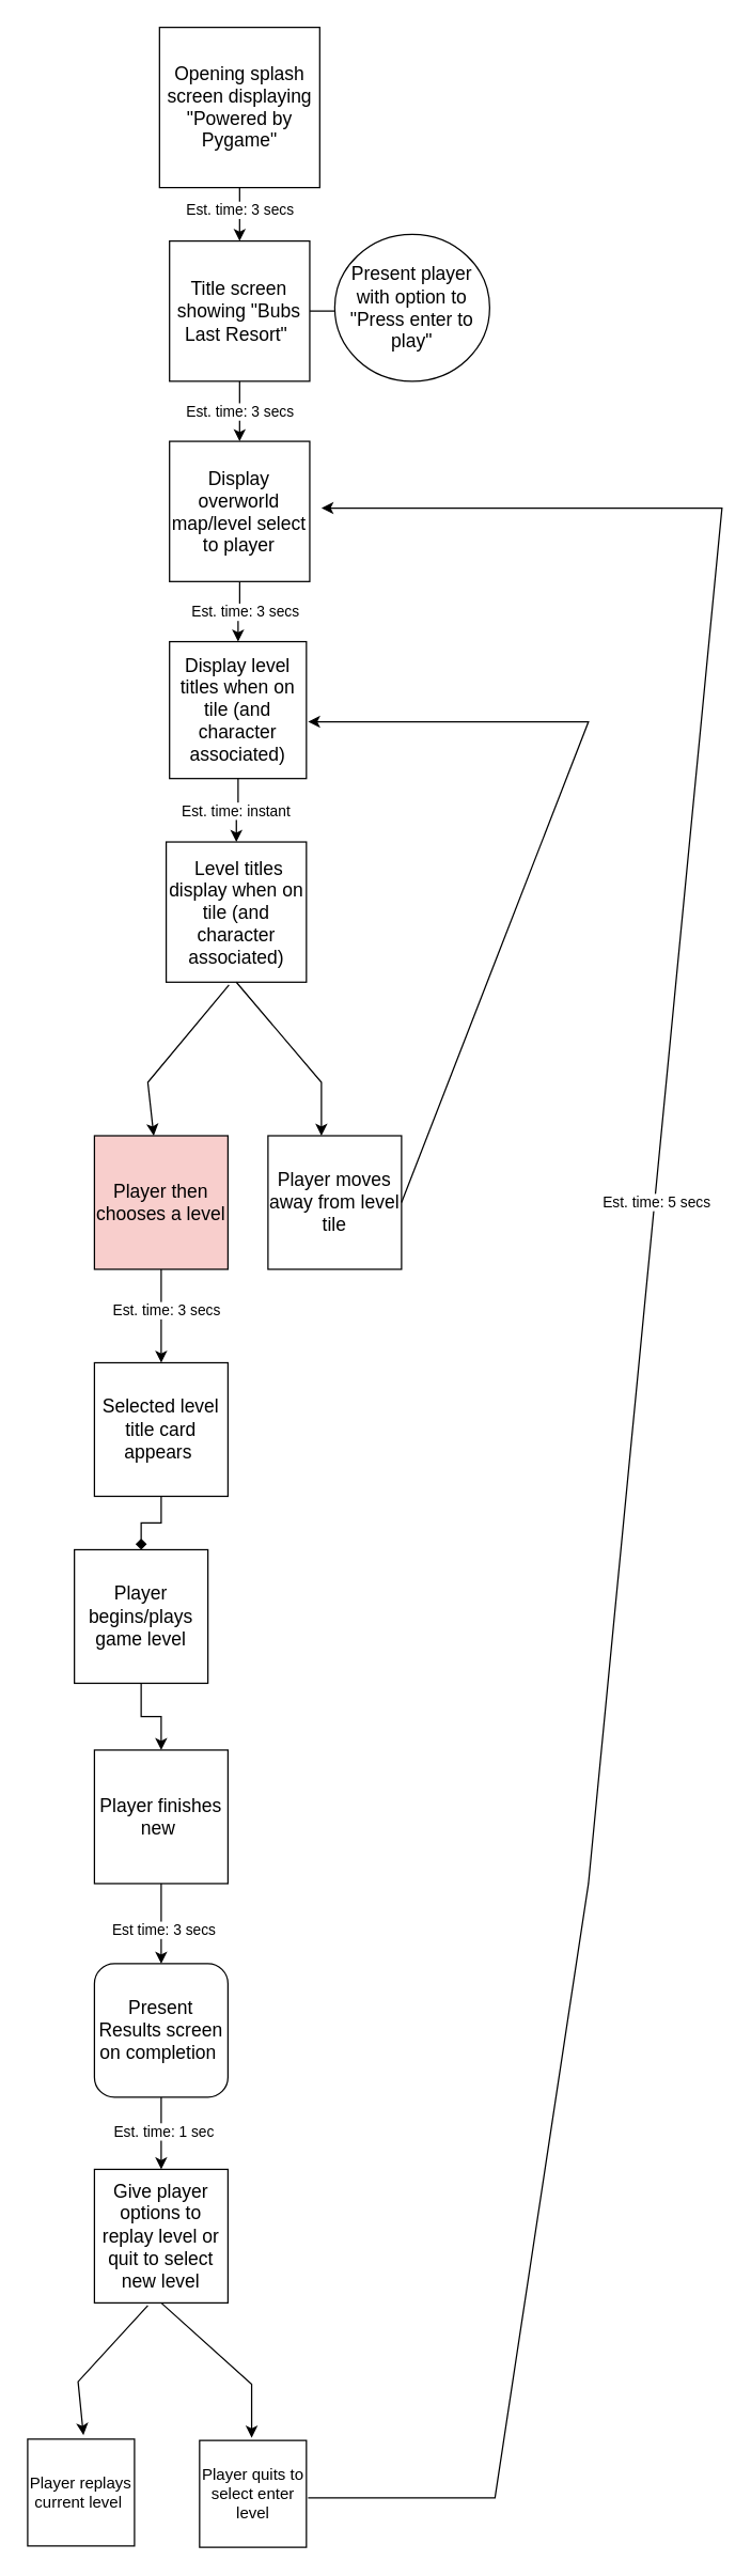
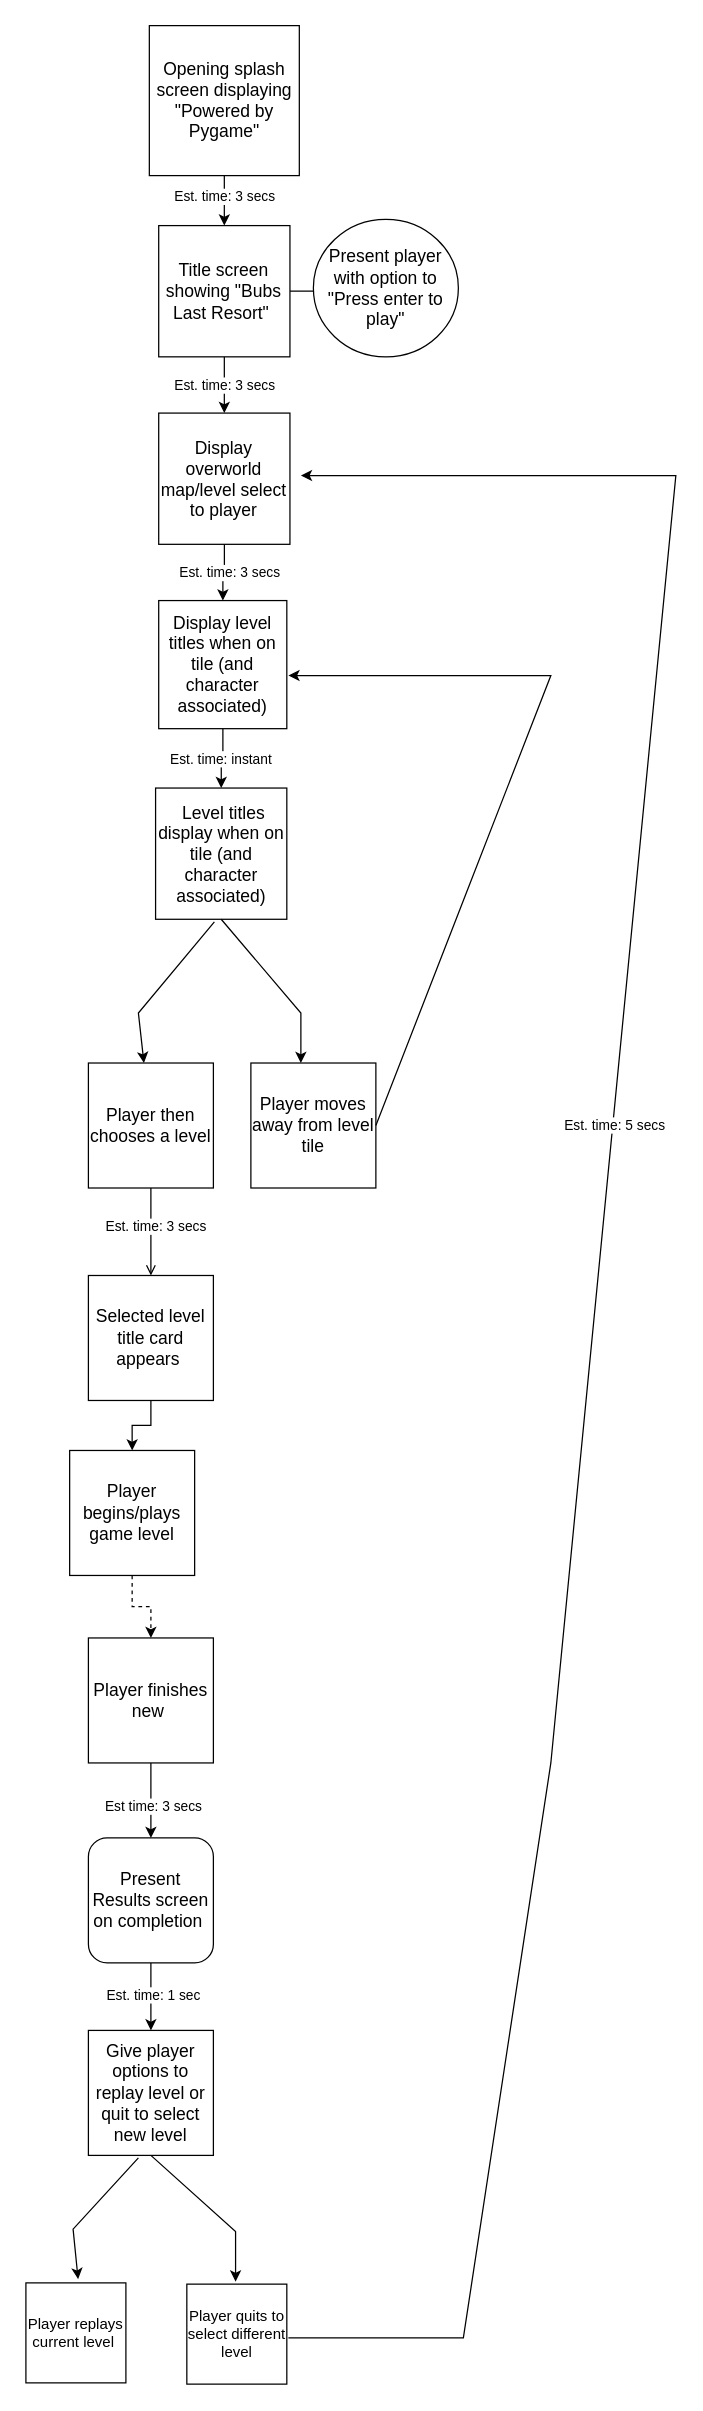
  <mxCell id="0" />
  <mxCell id="1" parent="0" />
  <mxCell id="2" value="" style="edgeStyle=orthogonalEdgeStyle;rounded=0;orthogonalLoop=1;jettySize=auto;html=1;" edge="1" parent="1" source="4" target="7"><mxGeometry relative="1" as="geometry" /></mxCell>
  <mxCell id="3" value="Est. time: 3 secs" style="edgeLabel;html=1;align=center;verticalAlign=middle;resizable=0;points=[];" vertex="1" connectable="0" parent="2"><mxGeometry x="-0.2" relative="1" as="geometry"><mxPoint as="offset" /></mxGeometry></mxCell>
  <mxCell id="4" value="&lt;font style=&quot;font-size: 14px;&quot;&gt;Opening splash screen displaying &quot;Powered by Pygame&quot;&lt;/font&gt;" style="whiteSpace=wrap;html=1;aspect=fixed;" vertex="1" parent="1"><mxGeometry x="118.75" y="20" width="120" height="120" as="geometry" /></mxCell>
  <mxCell id="5" value="" style="edgeStyle=orthogonalEdgeStyle;rounded=0;orthogonalLoop=1;jettySize=auto;html=1;" edge="1" parent="1" source="7" target="8"><mxGeometry relative="1" as="geometry" /></mxCell>
  <mxCell id="6" value="Est. time: 3 secs" style="edgeStyle=orthogonalEdgeStyle;rounded=0;orthogonalLoop=1;jettySize=auto;html=1;" edge="1" parent="1" source="7" target="11"><mxGeometry relative="1" as="geometry" /></mxCell>
  <mxCell id="7" value="&lt;font style=&quot;font-size: 14px;&quot;&gt;Title screen showing &quot;Bubs Last Resort&quot;&amp;nbsp;&lt;/font&gt;" style="whiteSpace=wrap;html=1;aspect=fixed;" vertex="1" parent="1"><mxGeometry x="126.25" y="180" width="105" height="105" as="geometry" /></mxCell>
  <mxCell id="8" value="&lt;font style=&quot;font-size: 14px;&quot;&gt;Present player with option to &quot;Press enter to play&quot;&lt;/font&gt;" style="ellipse;whiteSpace=wrap;html=1;" vertex="1" parent="1"><mxGeometry x="250" y="175" width="116" height="110" as="geometry" /></mxCell>
  <mxCell id="9" value="" style="edgeStyle=orthogonalEdgeStyle;rounded=0;orthogonalLoop=1;jettySize=auto;html=1;" edge="1" parent="1" source="11" target="14"><mxGeometry relative="1" as="geometry" /></mxCell>
  <mxCell id="10" value="Est. time: 3 secs" style="edgeLabel;html=1;align=center;verticalAlign=middle;resizable=0;points=[];" vertex="1" connectable="0" parent="9"><mxGeometry x="-0.033" y="4" relative="1" as="geometry"><mxPoint as="offset" /></mxGeometry></mxCell>
  <mxCell id="11" value="&lt;font style=&quot;font-size: 14px;&quot;&gt;Display overworld map/level select to player&lt;/font&gt;" style="whiteSpace=wrap;html=1;aspect=fixed;" vertex="1" parent="1"><mxGeometry x="126.25" y="330" width="105" height="105" as="geometry" /></mxCell>
  <mxCell id="12" value="" style="edgeStyle=orthogonalEdgeStyle;rounded=0;orthogonalLoop=1;jettySize=auto;html=1;" edge="1" parent="1" source="14" target="15"><mxGeometry relative="1" as="geometry" /></mxCell>
  <mxCell id="13" value="Est. time: instant" style="edgeLabel;html=1;align=center;verticalAlign=middle;resizable=0;points=[];" vertex="1" connectable="0" parent="12"><mxGeometry x="0.025" y="-1" relative="1" as="geometry"><mxPoint as="offset" /></mxGeometry></mxCell>
  <mxCell id="14" value="&lt;font style=&quot;font-size: 14px;&quot;&gt;Display level titles when on tile (and character associated)&lt;/font&gt;" style="whiteSpace=wrap;html=1;aspect=fixed;" vertex="1" parent="1"><mxGeometry x="126.25" y="480" width="102.5" height="102.5" as="geometry" /></mxCell>
  <mxCell id="15" value="&lt;font style=&quot;font-size: 14px;&quot;&gt;&amp;nbsp;Level titles display when on tile (and character associated)&lt;/font&gt;" style="whiteSpace=wrap;html=1;aspect=fixed;" vertex="1" parent="1"><mxGeometry x="123.75" y="630" width="105" height="105" as="geometry" /></mxCell>
  <mxCell id="16" value="" style="endArrow=classic;html=1;rounded=0;exitX=0.448;exitY=1.019;exitDx=0;exitDy=0;exitPerimeter=0;" edge="1" parent="1" source="15" target="20"><mxGeometry width="50" height="50" relative="1" as="geometry"><mxPoint x="180" y="780" as="sourcePoint" /><mxPoint x="110" y="850" as="targetPoint" /><Array as="points"><mxPoint x="110" y="810" /></Array></mxGeometry></mxCell>
  <mxCell id="17" value="" style="endArrow=classic;html=1;rounded=0;exitX=0.5;exitY=1;exitDx=0;exitDy=0;" edge="1" parent="1" source="15"><mxGeometry width="50" height="50" relative="1" as="geometry"><mxPoint x="180" y="770" as="sourcePoint" /><mxPoint x="240" y="850" as="targetPoint" /><Array as="points"><mxPoint x="240" y="810" /></Array></mxGeometry></mxCell>
- <mxCell id="18" value="" style="edgeStyle=orthogonalEdgeStyle;rounded=0;orthogonalLoop=1;jettySize=auto;html=1;" edge="1" parent="1" source="20" target="24"><mxGeometry relative="1" as="geometry" /></mxCell>
+ <mxCell id="18" value="" style="edgeStyle=orthogonalEdgeStyle;rounded=0;orthogonalLoop=1;jettySize=auto;html=1;endArrow=open;" edge="1" parent="1" source="20" target="24"><mxGeometry relative="1" as="geometry" /></mxCell>
  <mxCell id="19" value="Est. time: 3 secs" style="edgeLabel;html=1;align=center;verticalAlign=middle;resizable=0;points=[];" vertex="1" connectable="0" parent="18"><mxGeometry x="-0.15" y="3" relative="1" as="geometry"><mxPoint as="offset" /></mxGeometry></mxCell>
- <mxCell id="20" value="&lt;font style=&quot;font-size: 14px;&quot;&gt;Player then chooses a level&lt;/font&gt;" style="whiteSpace=wrap;html=1;aspect=fixed;fillColor=#f8cecc;" vertex="1" parent="1"><mxGeometry x="70" y="850" width="100" height="100" as="geometry" /></mxCell>
+ <mxCell id="20" value="&lt;font style=&quot;font-size: 14px;&quot;&gt;Player then chooses a level&lt;/font&gt;" style="whiteSpace=wrap;html=1;aspect=fixed;" vertex="1" parent="1"><mxGeometry x="70" y="850" width="100" height="100" as="geometry" /></mxCell>
  <mxCell id="21" value="&lt;font style=&quot;font-size: 14px;&quot;&gt;Player moves away from level tile&lt;/font&gt;" style="whiteSpace=wrap;html=1;aspect=fixed;" vertex="1" parent="1"><mxGeometry x="200" y="850" width="100" height="100" as="geometry" /></mxCell>
  <mxCell id="22" value="" style="endArrow=classic;html=1;rounded=0;exitX=1;exitY=0.5;exitDx=0;exitDy=0;" edge="1" parent="1" source="21"><mxGeometry width="50" height="50" relative="1" as="geometry"><mxPoint x="290" y="900" as="sourcePoint" /><mxPoint x="230" y="540" as="targetPoint" /><Array as="points"><mxPoint x="370" y="720" /><mxPoint x="440" y="540" /></Array></mxGeometry></mxCell>
- <mxCell id="23" value="" style="edgeStyle=orthogonalEdgeStyle;rounded=0;orthogonalLoop=1;jettySize=auto;html=1;endArrow=diamond;" edge="1" parent="1" source="24" target="26"><mxGeometry relative="1" as="geometry" /></mxCell>
+ <mxCell id="23" value="" style="edgeStyle=orthogonalEdgeStyle;rounded=0;orthogonalLoop=1;jettySize=auto;html=1;" edge="1" parent="1" source="24" target="26"><mxGeometry relative="1" as="geometry" /></mxCell>
  <mxCell id="24" value="&lt;span style=&quot;font-size: 14px;&quot;&gt;Selected level title card appears&amp;nbsp;&lt;/span&gt;" style="whiteSpace=wrap;html=1;aspect=fixed;" vertex="1" parent="1"><mxGeometry x="70" y="1020" width="100" height="100" as="geometry" /></mxCell>
- <mxCell id="25" value="" style="edgeStyle=orthogonalEdgeStyle;rounded=0;orthogonalLoop=1;jettySize=auto;html=1;" edge="1" parent="1" source="26" target="29"><mxGeometry relative="1" as="geometry" /></mxCell>
+ <mxCell id="25" value="" style="edgeStyle=orthogonalEdgeStyle;rounded=0;orthogonalLoop=1;jettySize=auto;html=1;dashed=1;" edge="1" parent="1" source="26" target="29"><mxGeometry relative="1" as="geometry" /></mxCell>
  <mxCell id="26" value="&lt;span style=&quot;font-size: 14px;&quot;&gt;Player begins/plays game level&lt;/span&gt;" style="whiteSpace=wrap;html=1;aspect=fixed;" vertex="1" parent="1"><mxGeometry x="55" y="1160" width="100" height="100" as="geometry" /></mxCell>
  <mxCell id="27" value="" style="edgeStyle=orthogonalEdgeStyle;rounded=0;orthogonalLoop=1;jettySize=auto;html=1;" edge="1" parent="1" source="29" target="32"><mxGeometry relative="1" as="geometry" /></mxCell>
  <mxCell id="28" value="Est time: 3 secs" style="edgeLabel;html=1;align=center;verticalAlign=middle;resizable=0;points=[];" vertex="1" connectable="0" parent="27"><mxGeometry x="0.125" y="1" relative="1" as="geometry"><mxPoint as="offset" /></mxGeometry></mxCell>
  <mxCell id="29" value="&lt;span style=&quot;font-size: 14px;&quot;&gt;Player finishes new&amp;nbsp;&lt;/span&gt;" style="whiteSpace=wrap;html=1;aspect=fixed;" vertex="1" parent="1"><mxGeometry x="70" y="1310" width="100" height="100" as="geometry" /></mxCell>
  <mxCell id="30" value="" style="edgeStyle=orthogonalEdgeStyle;rounded=0;orthogonalLoop=1;jettySize=auto;html=1;" edge="1" parent="1" source="32" target="33"><mxGeometry relative="1" as="geometry" /></mxCell>
  <mxCell id="31" value="Est. time: 1 sec" style="edgeLabel;html=1;align=center;verticalAlign=middle;resizable=0;points=[];" vertex="1" connectable="0" parent="30"><mxGeometry x="-0.074" y="1" relative="1" as="geometry"><mxPoint as="offset" /></mxGeometry></mxCell>
  <mxCell id="32" value="&lt;span style=&quot;font-size: 14px;&quot;&gt;Present Results screen on completion&amp;nbsp;&lt;/span&gt;" style="whiteSpace=wrap;html=1;aspect=fixed;rounded=1;" vertex="1" parent="1"><mxGeometry x="70" y="1470" width="100" height="100" as="geometry" /></mxCell>
  <mxCell id="33" value="&lt;span style=&quot;font-size: 14px;&quot;&gt;Give player options to replay level or quit to select new&amp;nbsp;level&lt;/span&gt;" style="whiteSpace=wrap;html=1;aspect=fixed;" vertex="1" parent="1"><mxGeometry x="70" y="1624" width="100" height="100" as="geometry" /></mxCell>
  <mxCell id="34" value="" style="endArrow=classic;html=1;rounded=0;exitX=0.5;exitY=1;exitDx=0;exitDy=0;" edge="1" parent="1" source="33"><mxGeometry width="50" height="50" relative="1" as="geometry"><mxPoint x="123.75" y="1710" as="sourcePoint" /><mxPoint x="187.75" y="1825" as="targetPoint" /><Array as="points"><mxPoint x="187.75" y="1785" /></Array></mxGeometry></mxCell>
  <mxCell id="35" value="" style="endArrow=classic;html=1;rounded=0;exitX=0.4;exitY=1.02;exitDx=0;exitDy=0;exitPerimeter=0;" edge="1" parent="1" source="33"><mxGeometry width="50" height="50" relative="1" as="geometry"><mxPoint x="110" y="1730" as="sourcePoint" /><mxPoint x="61.75" y="1823" as="targetPoint" /><Array as="points"><mxPoint x="57.75" y="1783" /></Array></mxGeometry></mxCell>
  <mxCell id="36" value="Player replays current level&amp;nbsp;" style="whiteSpace=wrap;html=1;aspect=fixed;" vertex="1" parent="1"><mxGeometry x="20" y="1826" width="80" height="80" as="geometry" /></mxCell>
- <mxCell id="37" value="Player quits to select enter level" style="whiteSpace=wrap;html=1;aspect=fixed;" vertex="1" parent="1"><mxGeometry x="148.75" y="1827" width="80" height="80" as="geometry" /></mxCell>
+ <mxCell id="37" value="Player quits to select different level" style="whiteSpace=wrap;html=1;aspect=fixed;" vertex="1" parent="1"><mxGeometry x="148.75" y="1827" width="80" height="80" as="geometry" /></mxCell>
  <mxCell id="38" value="" style="endArrow=classic;html=1;rounded=0;" edge="1" parent="1"><mxGeometry width="50" height="50" relative="1" as="geometry"><mxPoint x="230" y="1870" as="sourcePoint" /><mxPoint x="240" y="380" as="targetPoint" /><Array as="points"><mxPoint x="370" y="1870" /><mxPoint x="440" y="1410" /><mxPoint x="540" y="380" /></Array></mxGeometry></mxCell>
  <mxCell id="39" value="Est. time: 5 secs" style="edgeLabel;html=1;align=center;verticalAlign=middle;resizable=0;points=[];" vertex="1" connectable="0" parent="38"><mxGeometry x="0.153" y="-1" relative="1" as="geometry"><mxPoint as="offset" /></mxGeometry></mxCell>
